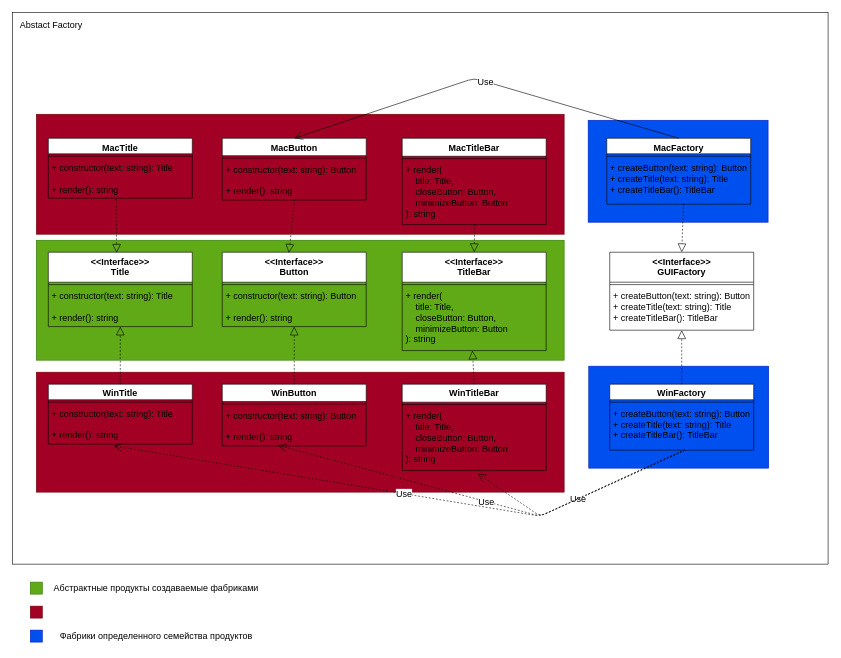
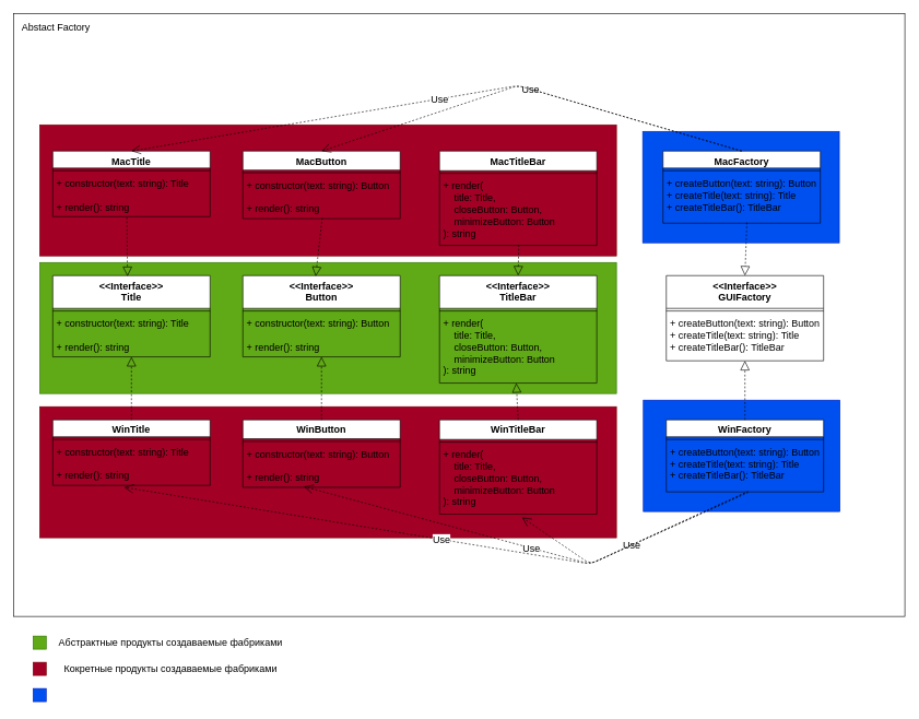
  <mxCell id="0" />
  <mxCell id="1" parent="0" />
  <mxCell id="2" value="" style="rounded=0;whiteSpace=wrap;html=1;" parent="1" vertex="1"><mxGeometry x="20" y="20" width="1360" height="920" as="geometry" /></mxCell>
  <mxCell id="3" value="" style="rounded=0;whiteSpace=wrap;html=1;fontSize=15;fillColor=#0050ef;fontColor=#ffffff;strokeColor=#001DBC;" vertex="1" parent="1"><mxGeometry x="981" y="610" width="300" height="170" as="geometry" /></mxCell>
  <mxCell id="4" value="" style="rounded=0;whiteSpace=wrap;html=1;fontSize=15;fillColor=#0050ef;fontColor=#ffffff;strokeColor=#001DBC;" vertex="1" parent="1"><mxGeometry x="980" y="200" width="300" height="170" as="geometry" /></mxCell>
  <mxCell id="5" value="" style="rounded=0;whiteSpace=wrap;html=1;fontSize=15;fillColor=#a20025;fontColor=#ffffff;strokeColor=#6F0000;" vertex="1" parent="1"><mxGeometry x="60" y="620" width="880" height="200" as="geometry" /></mxCell>
  <mxCell id="6" value="" style="rounded=0;whiteSpace=wrap;html=1;fontSize=15;fillColor=#a20025;fontColor=#ffffff;strokeColor=#6F0000;" vertex="1" parent="1"><mxGeometry x="60" y="190" width="880" height="200" as="geometry" /></mxCell>
  <mxCell id="7" value="" style="rounded=0;whiteSpace=wrap;html=1;fontSize=15;fillColor=#60a917;fontColor=#ffffff;strokeColor=#2D7600;" vertex="1" parent="1"><mxGeometry x="60" y="400" width="880" height="200" as="geometry" /></mxCell>
  <mxCell id="8" value="Abstact Factory" style="text;html=1;strokeColor=none;fillColor=none;align=center;verticalAlign=middle;whiteSpace=wrap;rounded=0;fontSize=15;" parent="1" vertex="1"><mxGeometry x="30" y="25" width="110" height="30" as="geometry" /></mxCell>
  <mxCell id="9" value="&lt;&lt;Interface&gt;&gt;&#10;GUIFactory&#10;" style="swimlane;fontStyle=1;align=center;verticalAlign=top;childLayout=stackLayout;horizontal=1;startSize=50;horizontalStack=0;resizeParent=1;resizeParentMax=0;resizeLast=0;collapsible=1;marginBottom=0;fontSize=15;" vertex="1" parent="1"><mxGeometry x="1016" y="420" width="240" height="130" as="geometry" /></mxCell>
  <mxCell id="10" value="" style="line;strokeWidth=1;fillColor=none;align=left;verticalAlign=middle;spacingTop=-1;spacingLeft=3;spacingRight=3;rotatable=0;labelPosition=right;points=[];portConstraint=eastwest;fontSize=15;" vertex="1" parent="9"><mxGeometry y="50" width="240" height="8" as="geometry" /></mxCell>
  <mxCell id="11" value="+ createButton(text: string): Button&#10;+ createTitle(text: string): Title&#10;+ createTitleBar(): TitleBar" style="text;strokeColor=none;fillColor=none;align=left;verticalAlign=top;spacingLeft=4;spacingRight=4;overflow=hidden;rotatable=0;points=[[0,0.5],[1,0.5]];portConstraint=eastwest;fontSize=15;" vertex="1" parent="9"><mxGeometry y="58" width="240" height="72" as="geometry" /></mxCell>
  <mxCell id="12" value="MacFactory" style="swimlane;fontStyle=1;align=center;verticalAlign=top;childLayout=stackLayout;horizontal=1;startSize=26;horizontalStack=0;resizeParent=1;resizeParentMax=0;resizeLast=0;collapsible=1;marginBottom=0;fontSize=15;" vertex="1" parent="1"><mxGeometry x="1011" y="230" width="240" height="110" as="geometry" /></mxCell>
  <mxCell id="13" value="" style="line;strokeWidth=1;fillColor=none;align=left;verticalAlign=middle;spacingTop=-1;spacingLeft=3;spacingRight=3;rotatable=0;labelPosition=right;points=[];portConstraint=eastwest;fontSize=15;" vertex="1" parent="12"><mxGeometry y="26" width="240" height="8" as="geometry" /></mxCell>
  <mxCell id="14" value="+ createButton(text: string): Button&#10;+ createTitle(text: string): Title&#10;+ createTitleBar(): TitleBar" style="text;strokeColor=none;fillColor=none;align=left;verticalAlign=top;spacingLeft=4;spacingRight=4;overflow=hidden;rotatable=0;points=[[0,0.5],[1,0.5]];portConstraint=eastwest;fontSize=15;" vertex="1" parent="12"><mxGeometry y="34" width="240" height="76" as="geometry" /></mxCell>
  <mxCell id="15" value="WinFactory" style="swimlane;fontStyle=1;align=center;verticalAlign=top;childLayout=stackLayout;horizontal=1;startSize=26;horizontalStack=0;resizeParent=1;resizeParentMax=0;resizeLast=0;collapsible=1;marginBottom=0;fontSize=15;" vertex="1" parent="1"><mxGeometry x="1016" y="640" width="240" height="110" as="geometry" /></mxCell>
  <mxCell id="16" value="" style="line;strokeWidth=1;fillColor=none;align=left;verticalAlign=middle;spacingTop=-1;spacingLeft=3;spacingRight=3;rotatable=0;labelPosition=right;points=[];portConstraint=eastwest;fontSize=15;" vertex="1" parent="15"><mxGeometry y="26" width="240" height="8" as="geometry" /></mxCell>
  <mxCell id="17" value="+ createButton(text: string): Button&#10;+ createTitle(text: string): Title&#10;+ createTitleBar(): TitleBar" style="text;strokeColor=none;fillColor=none;align=left;verticalAlign=top;spacingLeft=4;spacingRight=4;overflow=hidden;rotatable=0;points=[[0,0.5],[1,0.5]];portConstraint=eastwest;fontSize=15;" vertex="1" parent="15"><mxGeometry y="34" width="240" height="76" as="geometry" /></mxCell>
  <mxCell id="18" value="" style="endArrow=block;dashed=1;endFill=0;endSize=12;html=1;fontSize=15;exitX=0.5;exitY=0;exitDx=0;exitDy=0;" edge="1" parent="1" source="15" target="11"><mxGeometry width="160" relative="1" as="geometry"><mxPoint x="260" y="500" as="sourcePoint" /><mxPoint x="420" y="500" as="targetPoint" /></mxGeometry></mxCell>
  <mxCell id="19" value="" style="endArrow=block;dashed=1;endFill=0;endSize=12;html=1;fontSize=15;entryX=0.5;entryY=0;entryDx=0;entryDy=0;exitX=0.533;exitY=0.987;exitDx=0;exitDy=0;exitPerimeter=0;" edge="1" parent="1" source="14" target="9"><mxGeometry width="160" relative="1" as="geometry"><mxPoint x="260" y="500" as="sourcePoint" /><mxPoint x="420" y="500" as="targetPoint" /></mxGeometry></mxCell>
  <mxCell id="20" value="&lt;&lt;Interface&gt;&gt;&#10;Button" style="swimlane;fontStyle=1;align=center;verticalAlign=top;childLayout=stackLayout;horizontal=1;startSize=50;horizontalStack=0;resizeParent=1;resizeParentMax=0;resizeLast=0;collapsible=1;marginBottom=0;fontSize=15;" vertex="1" parent="1"><mxGeometry x="370" y="420" width="240" height="124" as="geometry" /></mxCell>
  <mxCell id="21" value="" style="line;strokeWidth=1;fillColor=none;align=left;verticalAlign=middle;spacingTop=-1;spacingLeft=3;spacingRight=3;rotatable=0;labelPosition=right;points=[];portConstraint=eastwest;fontSize=15;" vertex="1" parent="20"><mxGeometry y="50" width="240" height="8" as="geometry" /></mxCell>
  <mxCell id="22" value="+ constructor(text: string): Button&#10;&#10;+ render(): string" style="text;strokeColor=none;fillColor=none;align=left;verticalAlign=top;spacingLeft=4;spacingRight=4;overflow=hidden;rotatable=0;points=[[0,0.5],[1,0.5]];portConstraint=eastwest;fontSize=15;" vertex="1" parent="20"><mxGeometry y="58" width="240" height="66" as="geometry" /></mxCell>
  <mxCell id="23" value="&lt;&lt;Interface&gt;&gt;&#10;Title" style="swimlane;fontStyle=1;align=center;verticalAlign=top;childLayout=stackLayout;horizontal=1;startSize=50;horizontalStack=0;resizeParent=1;resizeParentMax=0;resizeLast=0;collapsible=1;marginBottom=0;fontSize=15;" vertex="1" parent="1"><mxGeometry x="80" y="420" width="240" height="124" as="geometry" /></mxCell>
  <mxCell id="24" value="" style="line;strokeWidth=1;fillColor=none;align=left;verticalAlign=middle;spacingTop=-1;spacingLeft=3;spacingRight=3;rotatable=0;labelPosition=right;points=[];portConstraint=eastwest;fontSize=15;" vertex="1" parent="23"><mxGeometry y="50" width="240" height="8" as="geometry" /></mxCell>
  <mxCell id="25" value="+ constructor(text: string): Title&#10;&#10;+ render(): string" style="text;strokeColor=none;fillColor=none;align=left;verticalAlign=top;spacingLeft=4;spacingRight=4;overflow=hidden;rotatable=0;points=[[0,0.5],[1,0.5]];portConstraint=eastwest;fontSize=15;" vertex="1" parent="23"><mxGeometry y="58" width="240" height="66" as="geometry" /></mxCell>
  <mxCell id="26" value="&lt;&lt;Interface&gt;&gt;&#10;TitleBar" style="swimlane;fontStyle=1;align=center;verticalAlign=top;childLayout=stackLayout;horizontal=1;startSize=50;horizontalStack=0;resizeParent=1;resizeParentMax=0;resizeLast=0;collapsible=1;marginBottom=0;fontSize=15;" vertex="1" parent="1"><mxGeometry x="670" y="420" width="240" height="164" as="geometry" /></mxCell>
  <mxCell id="27" value="" style="line;strokeWidth=1;fillColor=none;align=left;verticalAlign=middle;spacingTop=-1;spacingLeft=3;spacingRight=3;rotatable=0;labelPosition=right;points=[];portConstraint=eastwest;fontSize=15;" vertex="1" parent="26"><mxGeometry y="50" width="240" height="8" as="geometry" /></mxCell>
  <mxCell id="28" value="+ render(&#10;    title: Title,&#10;    closeButton: Button,&#10;    minimizeButton: Button&#10;): string" style="text;strokeColor=none;fillColor=none;align=left;verticalAlign=top;spacingLeft=4;spacingRight=4;overflow=hidden;rotatable=0;points=[[0,0.5],[1,0.5]];portConstraint=eastwest;fontSize=15;" vertex="1" parent="26"><mxGeometry y="58" width="240" height="106" as="geometry" /></mxCell>
  <mxCell id="29" value="MacTitle" style="swimlane;fontStyle=1;align=center;verticalAlign=top;childLayout=stackLayout;horizontal=1;startSize=26;horizontalStack=0;resizeParent=1;resizeParentMax=0;resizeLast=0;collapsible=1;marginBottom=0;fontSize=15;" vertex="1" parent="1"><mxGeometry x="80" y="230" width="240" height="100" as="geometry" /></mxCell>
  <mxCell id="30" value="" style="line;strokeWidth=1;fillColor=none;align=left;verticalAlign=middle;spacingTop=-1;spacingLeft=3;spacingRight=3;rotatable=0;labelPosition=right;points=[];portConstraint=eastwest;fontSize=15;" vertex="1" parent="29"><mxGeometry y="26" width="240" height="8" as="geometry" /></mxCell>
  <mxCell id="31" value="+ constructor(text: string): Title&#10;&#10;+ render(): string" style="text;strokeColor=none;fillColor=none;align=left;verticalAlign=top;spacingLeft=4;spacingRight=4;overflow=hidden;rotatable=0;points=[[0,0.5],[1,0.5]];portConstraint=eastwest;fontSize=15;" vertex="1" parent="29"><mxGeometry y="34" width="240" height="66" as="geometry" /></mxCell>
  <mxCell id="32" value="WinTitle" style="swimlane;fontStyle=1;align=center;verticalAlign=top;childLayout=stackLayout;horizontal=1;startSize=26;horizontalStack=0;resizeParent=1;resizeParentMax=0;resizeLast=0;collapsible=1;marginBottom=0;fontSize=15;" vertex="1" parent="1"><mxGeometry x="80" y="640" width="240" height="100" as="geometry" /></mxCell>
  <mxCell id="33" value="" style="line;strokeWidth=1;fillColor=none;align=left;verticalAlign=middle;spacingTop=-1;spacingLeft=3;spacingRight=3;rotatable=0;labelPosition=right;points=[];portConstraint=eastwest;fontSize=15;" vertex="1" parent="32"><mxGeometry y="26" width="240" height="8" as="geometry" /></mxCell>
  <mxCell id="34" value="+ constructor(text: string): Title&#10;&#10;+ render(): string" style="text;strokeColor=none;fillColor=none;align=left;verticalAlign=top;spacingLeft=4;spacingRight=4;overflow=hidden;rotatable=0;points=[[0,0.5],[1,0.5]];portConstraint=eastwest;fontSize=15;" vertex="1" parent="32"><mxGeometry y="34" width="240" height="66" as="geometry" /></mxCell>
  <mxCell id="35" value="MacButton" style="swimlane;fontStyle=1;align=center;verticalAlign=top;childLayout=stackLayout;horizontal=1;startSize=29;horizontalStack=0;resizeParent=1;resizeParentMax=0;resizeLast=0;collapsible=1;marginBottom=0;fontSize=15;" vertex="1" parent="1"><mxGeometry x="370" y="230" width="240" height="103" as="geometry" /></mxCell>
  <mxCell id="36" value="" style="line;strokeWidth=1;fillColor=none;align=left;verticalAlign=middle;spacingTop=-1;spacingLeft=3;spacingRight=3;rotatable=0;labelPosition=right;points=[];portConstraint=eastwest;fontSize=15;" vertex="1" parent="35"><mxGeometry y="29" width="240" height="8" as="geometry" /></mxCell>
  <mxCell id="37" value="+ constructor(text: string): Button&#10;&#10;+ render(): string" style="text;strokeColor=none;fillColor=none;align=left;verticalAlign=top;spacingLeft=4;spacingRight=4;overflow=hidden;rotatable=0;points=[[0,0.5],[1,0.5]];portConstraint=eastwest;fontSize=15;" vertex="1" parent="35"><mxGeometry y="37" width="240" height="66" as="geometry" /></mxCell>
  <mxCell id="38" value="WinButton" style="swimlane;fontStyle=1;align=center;verticalAlign=top;childLayout=stackLayout;horizontal=1;startSize=29;horizontalStack=0;resizeParent=1;resizeParentMax=0;resizeLast=0;collapsible=1;marginBottom=0;fontSize=15;" vertex="1" parent="1"><mxGeometry x="370" y="640" width="240" height="103" as="geometry" /></mxCell>
  <mxCell id="39" value="" style="line;strokeWidth=1;fillColor=none;align=left;verticalAlign=middle;spacingTop=-1;spacingLeft=3;spacingRight=3;rotatable=0;labelPosition=right;points=[];portConstraint=eastwest;fontSize=15;" vertex="1" parent="38"><mxGeometry y="29" width="240" height="8" as="geometry" /></mxCell>
  <mxCell id="40" value="+ constructor(text: string): Button&#10;&#10;+ render(): string" style="text;strokeColor=none;fillColor=none;align=left;verticalAlign=top;spacingLeft=4;spacingRight=4;overflow=hidden;rotatable=0;points=[[0,0.5],[1,0.5]];portConstraint=eastwest;fontSize=15;" vertex="1" parent="38"><mxGeometry y="37" width="240" height="66" as="geometry" /></mxCell>
  <mxCell id="41" value="MacTitleBar" style="swimlane;fontStyle=1;align=center;verticalAlign=top;childLayout=stackLayout;horizontal=1;startSize=30;horizontalStack=0;resizeParent=1;resizeParentMax=0;resizeLast=0;collapsible=1;marginBottom=0;fontSize=15;" vertex="1" parent="1"><mxGeometry x="670" y="230" width="240" height="144" as="geometry" /></mxCell>
  <mxCell id="42" value="" style="line;strokeWidth=1;fillColor=none;align=left;verticalAlign=middle;spacingTop=-1;spacingLeft=3;spacingRight=3;rotatable=0;labelPosition=right;points=[];portConstraint=eastwest;fontSize=15;" vertex="1" parent="41"><mxGeometry y="30" width="240" height="8" as="geometry" /></mxCell>
  <mxCell id="43" value="+ render(&#10;    title: Title,&#10;    closeButton: Button,&#10;    minimizeButton: Button&#10;): string" style="text;strokeColor=none;fillColor=none;align=left;verticalAlign=top;spacingLeft=4;spacingRight=4;overflow=hidden;rotatable=0;points=[[0,0.5],[1,0.5]];portConstraint=eastwest;fontSize=15;" vertex="1" parent="41"><mxGeometry y="38" width="240" height="106" as="geometry" /></mxCell>
  <mxCell id="44" value="WinTitleBar" style="swimlane;fontStyle=1;align=center;verticalAlign=top;childLayout=stackLayout;horizontal=1;startSize=30;horizontalStack=0;resizeParent=1;resizeParentMax=0;resizeLast=0;collapsible=1;marginBottom=0;fontSize=15;" vertex="1" parent="1"><mxGeometry x="670" y="640" width="240" height="144" as="geometry" /></mxCell>
  <mxCell id="45" value="" style="line;strokeWidth=1;fillColor=none;align=left;verticalAlign=middle;spacingTop=-1;spacingLeft=3;spacingRight=3;rotatable=0;labelPosition=right;points=[];portConstraint=eastwest;fontSize=15;" vertex="1" parent="44"><mxGeometry y="30" width="240" height="8" as="geometry" /></mxCell>
  <mxCell id="46" value="+ render(&#10;    title: Title,&#10;    closeButton: Button,&#10;    minimizeButton: Button&#10;): string" style="text;strokeColor=none;fillColor=none;align=left;verticalAlign=top;spacingLeft=4;spacingRight=4;overflow=hidden;rotatable=0;points=[[0,0.5],[1,0.5]];portConstraint=eastwest;fontSize=15;" vertex="1" parent="44"><mxGeometry y="38" width="240" height="106" as="geometry" /></mxCell>
  <mxCell id="47" value="" style="endArrow=block;dashed=1;endFill=0;endSize=12;html=1;fontSize=15;entryX=0.5;entryY=0;entryDx=0;entryDy=0;exitX=0.504;exitY=0.991;exitDx=0;exitDy=0;exitPerimeter=0;" edge="1" parent="1" source="43" target="26"><mxGeometry width="160" relative="1" as="geometry"><mxPoint x="780" y="380" as="sourcePoint" /><mxPoint x="1146" y="430" as="targetPoint" /></mxGeometry></mxCell>
  <mxCell id="48" value="" style="endArrow=block;dashed=1;endFill=0;endSize=12;html=1;fontSize=15;entryX=0.488;entryY=1;entryDx=0;entryDy=0;exitX=0.5;exitY=0;exitDx=0;exitDy=0;entryPerimeter=0;" edge="1" parent="1" source="44" target="28"><mxGeometry width="160" relative="1" as="geometry"><mxPoint x="800.96" y="383.046" as="sourcePoint" /><mxPoint x="800" y="430" as="targetPoint" /></mxGeometry></mxCell>
  <mxCell id="49" value="" style="endArrow=block;dashed=1;endFill=0;endSize=12;html=1;fontSize=15;entryX=0.463;entryY=0.008;entryDx=0;entryDy=0;exitX=0.504;exitY=0.985;exitDx=0;exitDy=0;exitPerimeter=0;entryPerimeter=0;" edge="1" parent="1" source="37" target="20"><mxGeometry width="160" relative="1" as="geometry"><mxPoint x="810.96" y="393.046" as="sourcePoint" /><mxPoint x="810" y="440" as="targetPoint" /></mxGeometry></mxCell>
  <mxCell id="50" value="" style="endArrow=block;dashed=1;endFill=0;endSize=12;html=1;fontSize=15;exitX=0.5;exitY=0;exitDx=0;exitDy=0;" edge="1" parent="1" source="38" target="22"><mxGeometry width="160" relative="1" as="geometry"><mxPoint x="500.96" y="342.01" as="sourcePoint" /><mxPoint x="491" y="540" as="targetPoint" /></mxGeometry></mxCell>
  <mxCell id="51" value="" style="endArrow=block;dashed=1;endFill=0;endSize=12;html=1;fontSize=15;" edge="1" parent="1" source="32" target="25"><mxGeometry width="160" relative="1" as="geometry"><mxPoint x="500" y="650" as="sourcePoint" /><mxPoint x="500" y="554" as="targetPoint" /></mxGeometry></mxCell>
  <mxCell id="52" value="" style="endArrow=block;dashed=1;endFill=0;endSize=12;html=1;fontSize=15;entryX=0.475;entryY=0.008;entryDx=0;entryDy=0;exitX=0.471;exitY=1.015;exitDx=0;exitDy=0;exitPerimeter=0;entryPerimeter=0;" edge="1" parent="1" source="31" target="23"><mxGeometry width="160" relative="1" as="geometry"><mxPoint x="500.96" y="342.01" as="sourcePoint" /><mxPoint x="491.12" y="430.992" as="targetPoint" /></mxGeometry></mxCell>
- <mxCell id="53" value="Use" style="endArrow=open;endSize=12;dashed=0;html=1;fontSize=15;exitX=0.5;exitY=0;exitDx=0;exitDy=0;entryX=0.5;entryY=0;entryDx=0;entryDy=0;" edge="1" parent="1" source="12" target="35"><mxGeometry width="160" relative="1" as="geometry"><mxPoint x="1141" y="240" as="sourcePoint" /><mxPoint x="800" y="240" as="targetPoint" /><Array as="points"><mxPoint x="790" y="130" /></Array></mxGeometry></mxCell>
+ <mxCell id="53" value="Use" style="endArrow=open;endSize=12;dashed=1;html=1;fontSize=15;exitX=0.5;exitY=0;exitDx=0;exitDy=0;entryX=0.5;entryY=0;entryDx=0;entryDy=0;" edge="1" parent="1" source="12" target="35"><mxGeometry width="160" relative="1" as="geometry"><mxPoint x="1141" y="240" as="sourcePoint" /><mxPoint x="800" y="240" as="targetPoint" /><Array as="points"><mxPoint x="790" y="130" /></Array></mxGeometry></mxCell>
+ <mxCell id="54" value="Use" style="endArrow=open;endSize=12;dashed=1;html=1;fontSize=15;exitX=0.5;exitY=0;exitDx=0;exitDy=0;entryX=0.5;entryY=0;entryDx=0;entryDy=0;" edge="1" parent="1" source="12" target="29"><mxGeometry width="160" relative="1" as="geometry"><mxPoint x="1141" y="240" as="sourcePoint" /><mxPoint x="500" y="240" as="targetPoint" /><Array as="points"><mxPoint x="790" y="130" /></Array></mxGeometry></mxCell>
  <mxCell id="55" value="Use" style="endArrow=open;endSize=12;dashed=1;html=1;fontSize=15;exitX=0.521;exitY=1.013;exitDx=0;exitDy=0;entryX=0.525;entryY=1.047;entryDx=0;entryDy=0;exitPerimeter=0;entryPerimeter=0;" edge="1" parent="1" source="17" target="46"><mxGeometry width="160" relative="1" as="geometry"><mxPoint x="1141" y="820" as="sourcePoint" /><mxPoint x="800" y="820" as="targetPoint" /><Array as="points"><mxPoint x="900" y="860" /></Array></mxGeometry></mxCell>
  <mxCell id="56" value="Use" style="endArrow=open;endSize=12;dashed=1;html=1;fontSize=15;exitX=0.521;exitY=0.987;exitDx=0;exitDy=0;entryX=0.388;entryY=0.985;entryDx=0;entryDy=0;exitPerimeter=0;entryPerimeter=0;" edge="1" parent="1" source="17" target="40"><mxGeometry width="160" relative="1" as="geometry"><mxPoint x="1151.04" y="760.988" as="sourcePoint" /><mxPoint x="806" y="798.982" as="targetPoint" /><Array as="points"><mxPoint x="900" y="860" /></Array></mxGeometry></mxCell>
  <mxCell id="57" value="Use" style="endArrow=open;endSize=12;dashed=1;html=1;fontSize=15;entryX=0.454;entryY=1.045;entryDx=0;entryDy=0;entryPerimeter=0;exitX=0.5;exitY=1.026;exitDx=0;exitDy=0;exitPerimeter=0;" edge="1" parent="1" source="17" target="34"><mxGeometry width="160" relative="1" as="geometry"><mxPoint x="1151.04" y="759.012" as="sourcePoint" /><mxPoint x="473.12" y="752.01" as="targetPoint" /><Array as="points"><mxPoint x="900" y="860" /></Array></mxGeometry></mxCell>
  <mxCell id="58" value="" style="rounded=0;whiteSpace=wrap;html=1;fontSize=15;fillColor=#60a917;fontColor=#ffffff;strokeColor=#2D7600;" vertex="1" parent="1"><mxGeometry x="50" y="970" width="20" height="20" as="geometry" /></mxCell>
  <mxCell id="59" value="Абстрактные продукты создаваемые фабриками" style="text;html=1;strokeColor=none;fillColor=none;align=center;verticalAlign=middle;whiteSpace=wrap;rounded=0;fontSize=15;" vertex="1" parent="1"><mxGeometry x="80" y="965" width="360" height="30" as="geometry" /></mxCell>
  <mxCell id="60" value="" style="rounded=0;whiteSpace=wrap;html=1;fontSize=15;fillColor=#a20025;fontColor=#ffffff;strokeColor=#6F0000;" vertex="1" parent="1"><mxGeometry x="50" y="1010" width="20" height="20" as="geometry" /></mxCell>
+ <mxCell id="61" value="Кокретные продукты создаваемые фабриками" style="text;html=1;strokeColor=none;fillColor=none;align=center;verticalAlign=middle;whiteSpace=wrap;rounded=0;fontSize=15;" vertex="1" parent="1"><mxGeometry x="80" y="1005" width="360" height="30" as="geometry" /></mxCell>
  <mxCell id="62" value="" style="rounded=0;whiteSpace=wrap;html=1;fontSize=15;fillColor=#0050ef;fontColor=#ffffff;strokeColor=#001DBC;" vertex="1" parent="1"><mxGeometry x="50" y="1050" width="20" height="20" as="geometry" /></mxCell>
- <mxCell id="63" value="Фабрики определенного семейства продуктов" style="text;html=1;strokeColor=none;fillColor=none;align=center;verticalAlign=middle;whiteSpace=wrap;rounded=0;fontSize=15;" vertex="1" parent="1"><mxGeometry x="80" y="1045" width="360" height="30" as="geometry" /></mxCell>
